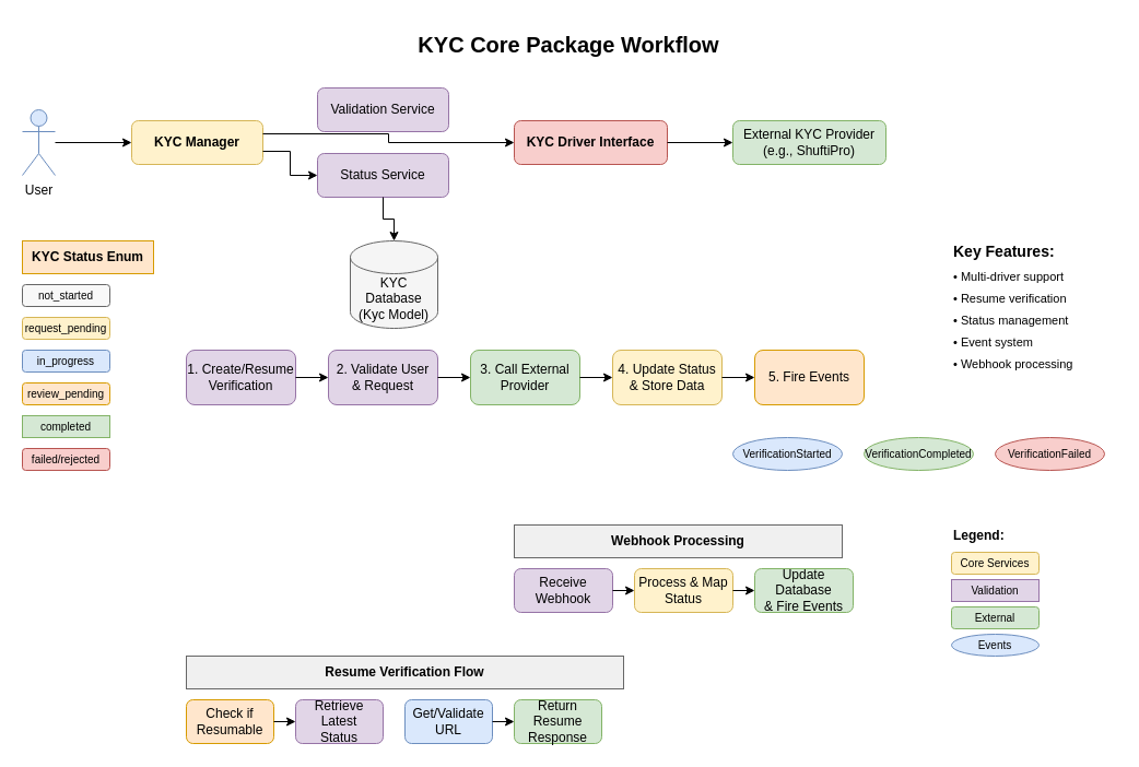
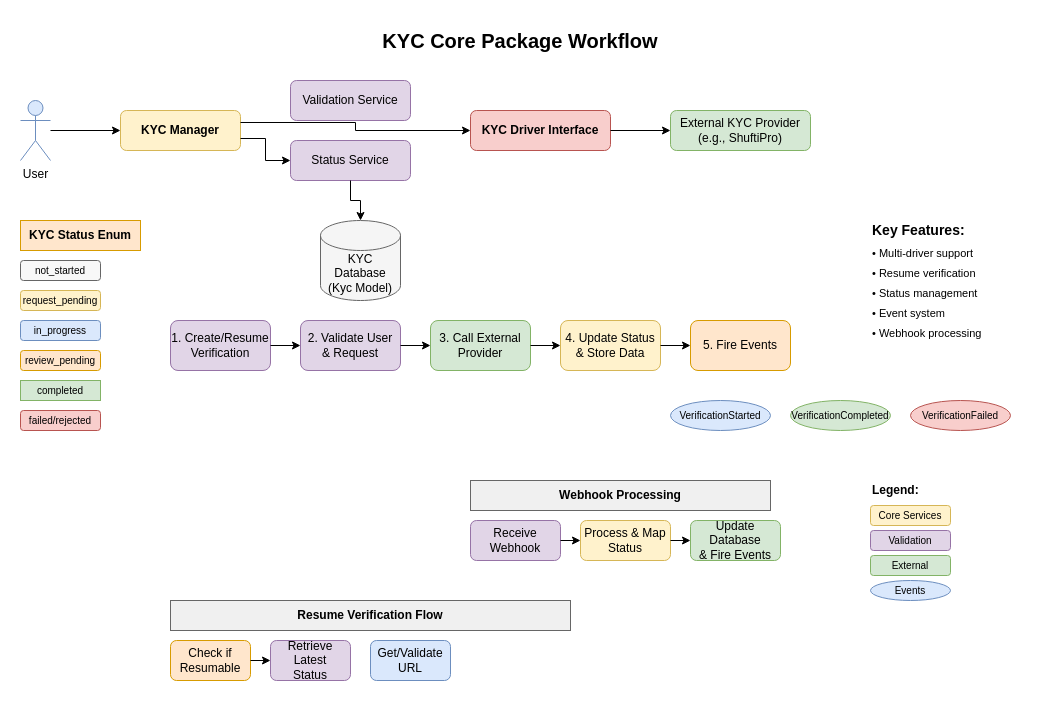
  <mxCell id="0" />
  <mxCell id="1" parent="0" />
  <mxCell id="2" value="KYC Core Package Workflow" style="text;html=1;strokeColor=none;fillColor=none;align=center;verticalAlign=middle;whiteSpace=wrap;rounded=0;fontSize=20;fontStyle=1;" vertex="1" parent="1"><mxGeometry x="370" y="20" width="300" height="40" as="geometry" /></mxCell>
  <mxCell id="3" value="User" style="shape=umlActor;verticalLabelPosition=bottom;verticalAlign=top;html=1;outlineConnect=0;fillColor=#dae8fc;strokeColor=#6c8ebf;" vertex="1" parent="1"><mxGeometry x="20" y="100" width="30" height="60" as="geometry" /></mxCell>
  <mxCell id="4" value="KYC Manager" style="rounded=1;whiteSpace=wrap;html=1;fillColor=#fff2cc;strokeColor=#d6b656;fontStyle=1;" vertex="1" parent="1"><mxGeometry x="120" y="110" width="120" height="40" as="geometry" /></mxCell>
  <mxCell id="5" value="Validation Service" style="rounded=1;whiteSpace=wrap;html=1;fillColor=#e1d5e7;strokeColor=#9673a6;" vertex="1" parent="1"><mxGeometry x="290" y="80" width="120" height="40" as="geometry" /></mxCell>
  <mxCell id="6" value="Status Service" style="rounded=1;whiteSpace=wrap;html=1;fillColor=#e1d5e7;strokeColor=#9673a6;" vertex="1" parent="1"><mxGeometry x="290" y="140" width="120" height="40" as="geometry" /></mxCell>
  <mxCell id="7" value="KYC Driver Interface" style="rounded=1;whiteSpace=wrap;html=1;fillColor=#f8cecc;strokeColor=#b85450;fontStyle=1;" vertex="1" parent="1"><mxGeometry x="470" y="110" width="140" height="40" as="geometry" /></mxCell>
  <mxCell id="8" value="External KYC Provider&#10;(e.g., ShuftiPro)" style="rounded=1;whiteSpace=wrap;html=1;fillColor=#d5e8d4;strokeColor=#82b366;" vertex="1" parent="1"><mxGeometry x="670" y="110" width="140" height="40" as="geometry" /></mxCell>
  <mxCell id="9" value="KYC Database&#10;(Kyc Model)" style="shape=cylinder3;whiteSpace=wrap;html=1;boundedLbl=1;backgroundOutline=1;size=15;fillColor=#f5f5f5;strokeColor=#666666;" vertex="1" parent="1"><mxGeometry x="320" y="220" width="80" height="80" as="geometry" /></mxCell>
  <mxCell id="10" value="KYC Status Enum" style="rounded=0;whiteSpace=wrap;html=1;fillColor=#ffe6cc;strokeColor=#d79b00;fontStyle=1;" vertex="1" parent="1"><mxGeometry x="20" y="220" width="120" height="30" as="geometry" /></mxCell>
  <mxCell id="11" value="not_started" style="rounded=1;whiteSpace=wrap;html=1;fillColor=#f8f8f8;strokeColor=#666666;fontSize=10;" vertex="1" parent="1"><mxGeometry x="20" y="260" width="80" height="20" as="geometry" /></mxCell>
  <mxCell id="12" value="request_pending" style="rounded=1;whiteSpace=wrap;html=1;fillColor=#fff2cc;strokeColor=#d6b656;fontSize=10;" vertex="1" parent="1"><mxGeometry x="20" y="290" width="80" height="20" as="geometry" /></mxCell>
  <mxCell id="13" value="in_progress" style="rounded=1;whiteSpace=wrap;html=1;fillColor=#dae8fc;strokeColor=#6c8ebf;fontSize=10;" vertex="1" parent="1"><mxGeometry x="20" y="320" width="80" height="20" as="geometry" /></mxCell>
  <mxCell id="14" value="review_pending" style="rounded=1;whiteSpace=wrap;html=1;fillColor=#ffe6cc;strokeColor=#d79b00;fontSize=10;" vertex="1" parent="1"><mxGeometry x="20" y="350" width="80" height="20" as="geometry" /></mxCell>
  <mxCell id="15" value="completed" style="whiteSpace=wrap;html=1;fillColor=#d5e8d4;strokeColor=#82b366;fontSize=10;rounded=0;" vertex="1" parent="1"><mxGeometry x="20" y="380" width="80" height="20" as="geometry" /></mxCell>
  <mxCell id="16" value="failed/rejected" style="rounded=1;whiteSpace=wrap;html=1;fillColor=#f8cecc;strokeColor=#b85450;fontSize=10;" vertex="1" parent="1"><mxGeometry x="20" y="410" width="80" height="20" as="geometry" /></mxCell>
  <mxCell id="17" value="1. Create/Resume&#10;Verification" style="rounded=1;whiteSpace=wrap;html=1;fillColor=#e1d5e7;strokeColor=#9673a6;" vertex="1" parent="1"><mxGeometry x="170" y="320" width="100" height="50" as="geometry" /></mxCell>
  <mxCell id="18" value="2. Validate User&#10;&amp; Request" style="rounded=1;whiteSpace=wrap;html=1;fillColor=#e1d5e7;strokeColor=#9673a6;" vertex="1" parent="1"><mxGeometry x="300" y="320" width="100" height="50" as="geometry" /></mxCell>
  <mxCell id="19" value="3. Call External&#10;Provider" style="rounded=1;whiteSpace=wrap;html=1;fillColor=#d5e8d4;strokeColor=#82b366;" vertex="1" parent="1"><mxGeometry x="430" y="320" width="100" height="50" as="geometry" /></mxCell>
  <mxCell id="20" value="4. Update Status&#10;&amp; Store Data" style="rounded=1;whiteSpace=wrap;html=1;fillColor=#fff2cc;strokeColor=#d6b656;" vertex="1" parent="1"><mxGeometry x="560" y="320" width="100" height="50" as="geometry" /></mxCell>
  <mxCell id="21" value="5. Fire Events" style="rounded=1;whiteSpace=wrap;html=1;fillColor=#ffe6cc;strokeColor=#d79b00;" vertex="1" parent="1"><mxGeometry x="690" y="320" width="100" height="50" as="geometry" /></mxCell>
  <mxCell id="22" value="VerificationStarted" style="ellipse;whiteSpace=wrap;html=1;fillColor=#dae8fc;strokeColor=#6c8ebf;fontSize=10;" vertex="1" parent="1"><mxGeometry x="670" y="400" width="100" height="30" as="geometry" /></mxCell>
  <mxCell id="23" value="VerificationCompleted" style="ellipse;whiteSpace=wrap;html=1;fillColor=#d5e8d4;strokeColor=#82b366;fontSize=10;" vertex="1" parent="1"><mxGeometry x="790" y="400" width="100" height="30" as="geometry" /></mxCell>
  <mxCell id="24" value="VerificationFailed" style="ellipse;whiteSpace=wrap;html=1;fillColor=#f8cecc;strokeColor=#b85450;fontSize=10;" vertex="1" parent="1"><mxGeometry x="910" y="400" width="100" height="30" as="geometry" /></mxCell>
  <mxCell id="25" value="Webhook Processing" style="rounded=0;whiteSpace=wrap;html=1;fillColor=#f0f0f0;strokeColor=#666666;fontStyle=1;" vertex="1" parent="1"><mxGeometry x="470" y="480" width="300" height="30" as="geometry" /></mxCell>
  <mxCell id="26" value="Receive Webhook" style="rounded=1;whiteSpace=wrap;html=1;fillColor=#e1d5e7;strokeColor=#9673a6;" vertex="1" parent="1"><mxGeometry x="470" y="520" width="90" height="40" as="geometry" /></mxCell>
  <mxCell id="27" value="Process &amp; Map&#10;Status" style="rounded=1;whiteSpace=wrap;html=1;fillColor=#fff2cc;strokeColor=#d6b656;" vertex="1" parent="1"><mxGeometry x="580" y="520" width="90" height="40" as="geometry" /></mxCell>
  <mxCell id="28" value="Update Database&#10;&amp; Fire Events" style="rounded=1;whiteSpace=wrap;html=1;fillColor=#d5e8d4;strokeColor=#82b366;" vertex="1" parent="1"><mxGeometry x="690" y="520" width="90" height="40" as="geometry" /></mxCell>
  <mxCell id="29" value="Resume Verification Flow" style="rounded=0;whiteSpace=wrap;html=1;fillColor=#f0f0f0;strokeColor=#666666;fontStyle=1;" vertex="1" parent="1"><mxGeometry x="170" y="600" width="400" height="30" as="geometry" /></mxCell>
  <mxCell id="30" value="Check if&#10;Resumable" style="rounded=1;whiteSpace=wrap;html=1;fillColor=#ffe6cc;strokeColor=#d79b00;" vertex="1" parent="1"><mxGeometry x="170" y="640" width="80" height="40" as="geometry" /></mxCell>
  <mxCell id="31" value="Retrieve Latest&#10;Status" style="rounded=1;whiteSpace=wrap;html=1;fillColor=#e1d5e7;strokeColor=#9673a6;" vertex="1" parent="1"><mxGeometry x="270" y="640" width="80" height="40" as="geometry" /></mxCell>
  <mxCell id="32" value="Get/Validate&#10;URL" style="rounded=1;whiteSpace=wrap;html=1;fillColor=#dae8fc;strokeColor=#6c8ebf;" vertex="1" parent="1"><mxGeometry x="370" y="640" width="80" height="40" as="geometry" /></mxCell>
- <mxCell id="33" value="Return Resume&#10;Response" style="rounded=1;whiteSpace=wrap;html=1;fillColor=#d5e8d4;strokeColor=#82b366;" vertex="1" parent="1"><mxGeometry x="470" y="640" width="80" height="40" as="geometry" /></mxCell>
  <mxCell id="34" style="edgeStyle=orthogonalEdgeStyle;rounded=0;orthogonalLoop=1;jettySize=auto;html=1;exitX=1;exitY=0.5;entryX=0;entryY=0.5;" edge="1" parent="1" source="3" target="4"><mxGeometry relative="1" as="geometry" /></mxCell>
  <mxCell id="35" style="edgeStyle=orthogonalEdgeStyle;rounded=0;orthogonalLoop=1;jettySize=auto;html=1;exitX=1;exitY=0.3;" edge="1" parent="1" source="4" target="7"><mxGeometry relative="1" as="geometry" /></mxCell>
  <mxCell id="36" style="edgeStyle=orthogonalEdgeStyle;rounded=0;orthogonalLoop=1;jettySize=auto;html=1;exitX=1;exitY=0.7;entryX=0;entryY=0.5;" edge="1" parent="1" source="4" target="6"><mxGeometry relative="1" as="geometry" /></mxCell>
  <mxCell id="37" style="edgeStyle=orthogonalEdgeStyle;rounded=0;orthogonalLoop=1;jettySize=auto;html=1;exitX=1;exitY=0.5;entryX=0;entryY=0.5;" edge="1" parent="1" source="7" target="8"><mxGeometry relative="1" as="geometry" /></mxCell>
  <mxCell id="38" style="edgeStyle=orthogonalEdgeStyle;rounded=0;orthogonalLoop=1;jettySize=auto;html=1;exitX=0.5;exitY=1;entryX=0.5;entryY=0;" edge="1" parent="1" source="6" target="9"><mxGeometry relative="1" as="geometry" /></mxCell>
  <mxCell id="39" style="edgeStyle=orthogonalEdgeStyle;rounded=0;orthogonalLoop=1;jettySize=auto;html=1;exitX=1;exitY=0.5;entryX=0;entryY=0.5;" edge="1" parent="1" source="17" target="18"><mxGeometry relative="1" as="geometry" /></mxCell>
  <mxCell id="40" style="edgeStyle=orthogonalEdgeStyle;rounded=0;orthogonalLoop=1;jettySize=auto;html=1;exitX=1;exitY=0.5;entryX=0;entryY=0.5;" edge="1" parent="1" source="18" target="19"><mxGeometry relative="1" as="geometry" /></mxCell>
  <mxCell id="41" style="edgeStyle=orthogonalEdgeStyle;rounded=0;orthogonalLoop=1;jettySize=auto;html=1;exitX=1;exitY=0.5;entryX=0;entryY=0.5;" edge="1" parent="1" source="19" target="20"><mxGeometry relative="1" as="geometry" /></mxCell>
  <mxCell id="42" style="edgeStyle=orthogonalEdgeStyle;rounded=0;orthogonalLoop=1;jettySize=auto;html=1;exitX=1;exitY=0.5;entryX=0;entryY=0.5;" edge="1" parent="1" source="20" target="21"><mxGeometry relative="1" as="geometry" /></mxCell>
  <mxCell id="43" style="edgeStyle=orthogonalEdgeStyle;rounded=0;orthogonalLoop=1;jettySize=auto;html=1;exitX=1;exitY=0.5;entryX=0;entryY=0.5;" edge="1" parent="1" source="26" target="27"><mxGeometry relative="1" as="geometry" /></mxCell>
  <mxCell id="44" style="edgeStyle=orthogonalEdgeStyle;rounded=0;orthogonalLoop=1;jettySize=auto;html=1;exitX=1;exitY=0.5;entryX=0;entryY=0.5;" edge="1" parent="1" source="27" target="28"><mxGeometry relative="1" as="geometry" /></mxCell>
  <mxCell id="45" style="edgeStyle=orthogonalEdgeStyle;rounded=0;orthogonalLoop=1;jettySize=auto;html=1;exitX=1;exitY=0.5;entryX=0;entryY=0.5;" edge="1" parent="1" source="30" target="31"><mxGeometry relative="1" as="geometry" /></mxCell>
- <mxCell id="46" style="edgeStyle=orthogonalEdgeStyle;rounded=0;orthogonalLoop=1;jettySize=auto;html=1;exitX=1;exitY=0.5;entryX=0;entryY=0.5;" edge="1" parent="1" source="32" target="33"><mxGeometry relative="1" as="geometry" /></mxCell>
  <mxCell id="47" value="Key Features:" style="text;html=1;strokeColor=none;fillColor=none;align=left;verticalAlign=middle;whiteSpace=wrap;rounded=0;fontSize=14;fontStyle=1;" vertex="1" parent="1"><mxGeometry x="870" y="220" width="100" height="20" as="geometry" /></mxCell>
  <mxCell id="48" value="• Multi-driver support" style="text;html=1;strokeColor=none;fillColor=none;align=left;verticalAlign=middle;whiteSpace=wrap;rounded=0;fontSize=11;" vertex="1" parent="1"><mxGeometry x="870" y="245" width="150" height="15" as="geometry" /></mxCell>
  <mxCell id="49" value="• Resume verification" style="text;html=1;strokeColor=none;fillColor=none;align=left;verticalAlign=middle;whiteSpace=wrap;rounded=0;fontSize=11;" vertex="1" parent="1"><mxGeometry x="870" y="265" width="150" height="15" as="geometry" /></mxCell>
  <mxCell id="50" value="• Status management" style="text;html=1;strokeColor=none;fillColor=none;align=left;verticalAlign=middle;whiteSpace=wrap;rounded=0;fontSize=11;" vertex="1" parent="1"><mxGeometry x="870" y="285" width="150" height="15" as="geometry" /></mxCell>
  <mxCell id="51" value="• Event system" style="text;html=1;strokeColor=none;fillColor=none;align=left;verticalAlign=middle;whiteSpace=wrap;rounded=0;fontSize=11;" vertex="1" parent="1"><mxGeometry x="870" y="305" width="150" height="15" as="geometry" /></mxCell>
  <mxCell id="52" value="• Webhook processing" style="text;html=1;strokeColor=none;fillColor=none;align=left;verticalAlign=middle;whiteSpace=wrap;rounded=0;fontSize=11;" vertex="1" parent="1"><mxGeometry x="870" y="325" width="150" height="15" as="geometry" /></mxCell>
  <mxCell id="53" value="Legend:" style="text;html=1;strokeColor=none;fillColor=none;align=left;verticalAlign=middle;whiteSpace=wrap;rounded=0;fontSize=12;fontStyle=1;" vertex="1" parent="1"><mxGeometry x="870" y="480" width="60" height="20" as="geometry" /></mxCell>
  <mxCell id="54" value="Core Services" style="rounded=1;whiteSpace=wrap;html=1;fillColor=#fff2cc;strokeColor=#d6b656;fontSize=10;" vertex="1" parent="1"><mxGeometry x="870" y="505" width="80" height="20" as="geometry" /></mxCell>
- <mxCell id="55" value="Validation" style="whiteSpace=wrap;html=1;fillColor=#e1d5e7;strokeColor=#9673a6;fontSize=10;rounded=0;" vertex="1" parent="1"><mxGeometry x="870" y="530" width="80" height="20" as="geometry" /></mxCell>
+ <mxCell id="55" value="Validation" style="rounded=1;whiteSpace=wrap;html=1;fillColor=#e1d5e7;strokeColor=#9673a6;fontSize=10;" vertex="1" parent="1"><mxGeometry x="870" y="530" width="80" height="20" as="geometry" /></mxCell>
  <mxCell id="56" value="External" style="rounded=1;whiteSpace=wrap;html=1;fillColor=#d5e8d4;strokeColor=#82b366;fontSize=10;" vertex="1" parent="1"><mxGeometry x="870" y="555" width="80" height="20" as="geometry" /></mxCell>
  <mxCell id="57" value="Events" style="ellipse;whiteSpace=wrap;html=1;fillColor=#dae8fc;strokeColor=#6c8ebf;fontSize=10;" vertex="1" parent="1"><mxGeometry x="870" y="580" width="80" height="20" as="geometry" /></mxCell>
